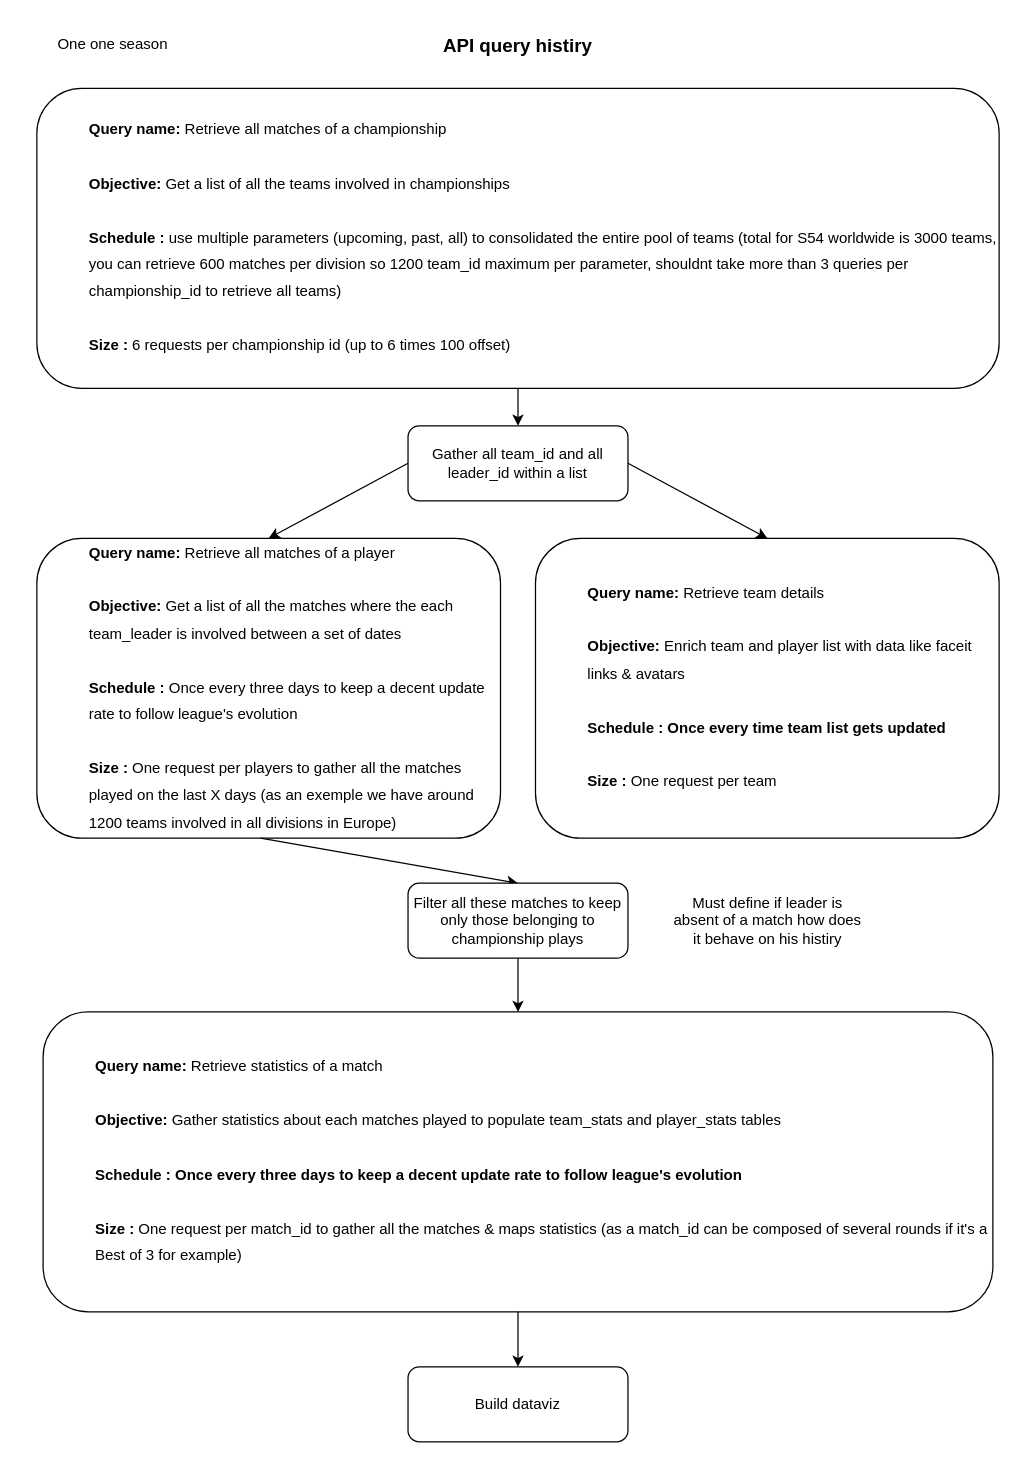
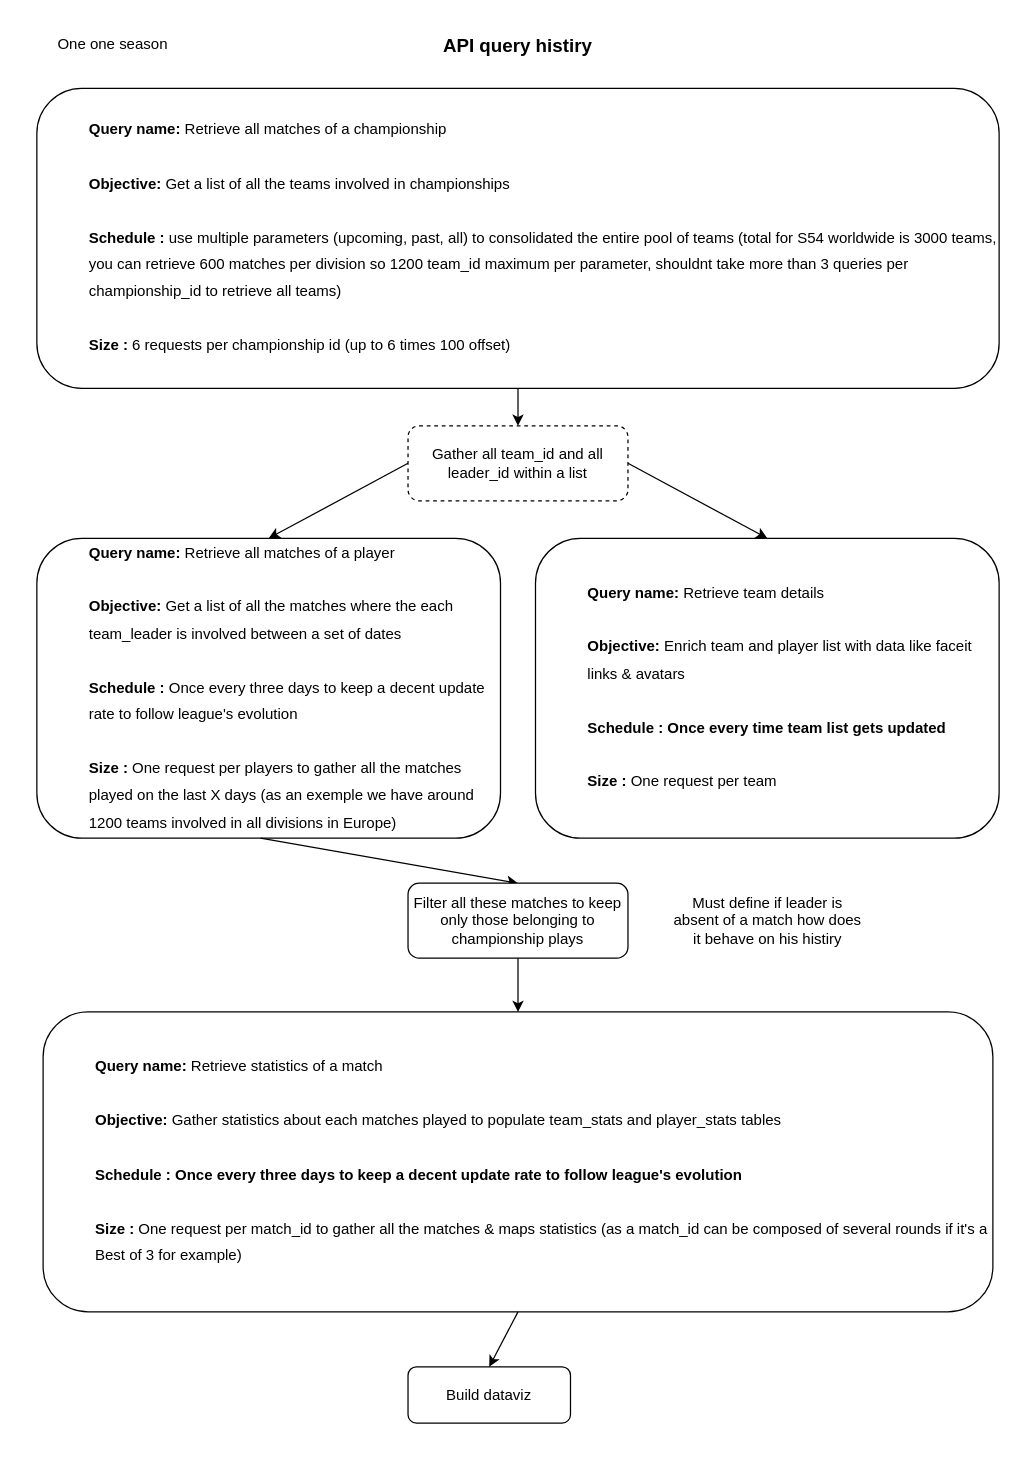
  <mxCell id="0" />
  <mxCell id="1" parent="0" />
  <mxCell id="2" value="&lt;blockquote style=&quot;margin: 0 0 0 40px; border: none; padding: 0px;&quot;&gt;&lt;div style=&quot;line-height: 180%;&quot;&gt;&lt;font style=&quot;color: light-dark(rgb(0, 0, 0), rgb(0, 102, 204));&quot;&gt;&lt;b&gt;Query name:&lt;/b&gt;&lt;/font&gt;&amp;nbsp;Retrieve all matches of a championship&lt;/div&gt;&lt;div style=&quot;line-height: 180%;&quot;&gt;&lt;br&gt;&lt;/div&gt;&lt;div style=&quot;line-height: 180%;&quot;&gt;&lt;font style=&quot;color: light-dark(rgb(0, 0, 0), rgb(0, 102, 204));&quot;&gt;&lt;b&gt;&lt;font style=&quot;&quot;&gt;Objective:&lt;/font&gt;&lt;/b&gt; &lt;/font&gt;Get a list of all the teams involved in championships&lt;/div&gt;&lt;/blockquote&gt;&lt;div style=&quot;line-height: 180%;&quot;&gt;&lt;br&gt;&lt;/div&gt;&lt;blockquote style=&quot;margin: 0 0 0 40px; border: none; padding: 0px;&quot;&gt;&lt;div style=&quot;line-height: 180%;&quot;&gt;&lt;b&gt;&lt;font style=&quot;color: light-dark(rgb(0, 0, 0), rgb(0, 102, 204));&quot;&gt;Schedule : &lt;/font&gt;&lt;/b&gt;use multiple parameters (upcoming, past, all)&amp;nbsp;to consolidated the entire pool of teams (total for S54 worldwide is 3000 teams, you can retrieve 600 matches per division so 1200 team_id maximum per parameter, shouldnt take more than 3 queries per championship_id to retrieve all teams)&lt;/div&gt;&lt;div style=&quot;line-height: 180%;&quot;&gt;&lt;br&gt;&lt;/div&gt;&lt;div style=&quot;line-height: 180%;&quot;&gt;&lt;b&gt;&lt;font style=&quot;color: light-dark(rgb(0, 0, 0), rgb(0, 102, 204));&quot;&gt;Size :&lt;/font&gt; &lt;/b&gt;6 requests per championship id (up to 6 times 100 offset)&lt;/div&gt;&lt;/blockquote&gt;" style="rounded=1;whiteSpace=wrap;html=1;align=left;" parent="1" vertex="1"><mxGeometry x="29" y="70" width="770" height="240" as="geometry" /></mxCell>
  <mxCell id="3" value="&lt;b&gt;&lt;font style=&quot;font-size: 15px;&quot;&gt;API query histiry&lt;/font&gt;&lt;/b&gt;" style="text;html=1;align=center;verticalAlign=middle;whiteSpace=wrap;rounded=0;" parent="1" vertex="1"><mxGeometry x="316" y="20" width="196" height="30" as="geometry" /></mxCell>
  <mxCell id="4" value="One one season" style="text;html=1;align=center;verticalAlign=middle;whiteSpace=wrap;rounded=0;" parent="1" vertex="1"><mxGeometry x="20" y="20" width="140" height="30" as="geometry" /></mxCell>
  <mxCell id="5" value="&lt;blockquote style=&quot;margin: 0 0 0 40px; border: none; padding: 0px;&quot;&gt;&lt;div style=&quot;line-height: 180%;&quot;&gt;&lt;font style=&quot;color: light-dark(rgb(0, 0, 0), rgb(0, 102, 204));&quot;&gt;&lt;b&gt;Query name:&lt;/b&gt;&lt;/font&gt;&amp;nbsp;&lt;span style=&quot;background-color: transparent; color: light-dark(rgb(0, 0, 0), rgb(255, 255, 255));&quot;&gt;Retrieve all matches of a player&lt;/span&gt;&lt;/div&gt;&lt;div style=&quot;line-height: 180%;&quot;&gt;&lt;br&gt;&lt;/div&gt;&lt;div style=&quot;line-height: 180%;&quot;&gt;&lt;font style=&quot;color: light-dark(rgb(0, 0, 0), rgb(0, 102, 204));&quot;&gt;&lt;b&gt;&lt;font style=&quot;&quot;&gt;Objective:&lt;/font&gt;&lt;/b&gt; &lt;/font&gt;Get a list of all the matches where the each team_leader is involved between a set of dates&lt;/div&gt;&lt;/blockquote&gt;&lt;div style=&quot;line-height: 180%;&quot;&gt;&lt;br&gt;&lt;/div&gt;&lt;blockquote style=&quot;margin: 0 0 0 40px; border: none; padding: 0px;&quot;&gt;&lt;div style=&quot;line-height: 180%;&quot;&gt;&lt;font style=&quot;font-weight: bold; color: light-dark(rgb(0, 0, 0), rgb(0, 102, 204));&quot;&gt;Schedule : &lt;/font&gt;&lt;font style=&quot;color: light-dark(rgb(0, 0, 0), rgb(255, 255, 255));&quot;&gt;Once every three days to keep a decent update rate to follow league's evolution&lt;/font&gt;&lt;/div&gt;&lt;div style=&quot;line-height: 180%;&quot;&gt;&lt;br&gt;&lt;/div&gt;&lt;div style=&quot;line-height: 180%;&quot;&gt;&lt;b&gt;&lt;font style=&quot;color: light-dark(rgb(0, 0, 0), rgb(0, 102, 204));&quot;&gt;Size :&lt;/font&gt; &lt;/b&gt;One request per players to gather all the matches played on the last X days (as an exemple we have around 1200 teams involved in all divisions in Europe)&lt;/div&gt;&lt;/blockquote&gt;" style="rounded=1;whiteSpace=wrap;html=1;align=left;" parent="1" vertex="1"><mxGeometry x="29" y="430" width="371" height="240" as="geometry" /></mxCell>
  <mxCell id="6" value="" style="endArrow=classic;html=1;rounded=0;entryX=0.5;entryY=0;entryDx=0;entryDy=0;exitX=0;exitY=0.5;exitDx=0;exitDy=0;" parent="1" source="7" target="5" edge="1"><mxGeometry width="50" height="50" relative="1" as="geometry"><mxPoint x="270" y="400" as="sourcePoint" /><mxPoint x="320" y="350" as="targetPoint" /></mxGeometry></mxCell>
- <mxCell id="7" value="Gather all team_id and all leader_id within a list" style="rounded=1;whiteSpace=wrap;html=1;" parent="1" vertex="1"><mxGeometry x="326" y="340" width="176" height="60" as="geometry" /></mxCell>
+ <mxCell id="7" value="Gather all team_id and all leader_id within a list" style="rounded=1;whiteSpace=wrap;html=1;dashed=1;" parent="1" vertex="1"><mxGeometry x="326" y="340" width="176" height="60" as="geometry" /></mxCell>
  <mxCell id="8" value="" style="endArrow=classic;html=1;rounded=0;entryX=0.5;entryY=0;entryDx=0;entryDy=0;exitX=0.5;exitY=1;exitDx=0;exitDy=0;" parent="1" target="9" edge="1"><mxGeometry width="50" height="50" relative="1" as="geometry"><mxPoint x="208" y="670" as="sourcePoint" /><mxPoint x="208" y="790" as="targetPoint" /></mxGeometry></mxCell>
  <mxCell id="9" value="Filter all these matches to keep only those belonging to championship plays" style="rounded=1;whiteSpace=wrap;html=1;" parent="1" vertex="1"><mxGeometry x="326" y="706" width="176" height="60" as="geometry" /></mxCell>
  <mxCell id="10" value="&lt;blockquote style=&quot;margin: 0 0 0 40px; border: none; padding: 0px;&quot;&gt;&lt;div style=&quot;line-height: 180%;&quot;&gt;&lt;font style=&quot;color: light-dark(rgb(0, 0, 0), rgb(0, 102, 204));&quot;&gt;&lt;b&gt;Query name:&lt;/b&gt;&lt;/font&gt;&amp;nbsp;&lt;span style=&quot;background-color: transparent; color: light-dark(rgb(0, 0, 0), rgb(255, 255, 255));&quot;&gt;Retrieve team details&lt;/span&gt;&lt;/div&gt;&lt;div style=&quot;line-height: 180%;&quot;&gt;&lt;br&gt;&lt;/div&gt;&lt;div style=&quot;line-height: 180%;&quot;&gt;&lt;font style=&quot;color: light-dark(rgb(0, 0, 0), rgb(0, 102, 204));&quot;&gt;&lt;b&gt;&lt;font style=&quot;&quot;&gt;Objective:&lt;/font&gt;&lt;/b&gt; &lt;/font&gt;Enrich team and player list with data like faceit links &amp;amp; avatars&lt;/div&gt;&lt;/blockquote&gt;&lt;div style=&quot;line-height: 180%;&quot;&gt;&lt;br&gt;&lt;/div&gt;&lt;blockquote style=&quot;margin: 0 0 0 40px; border: none; padding: 0px;&quot;&gt;&lt;div style=&quot;line-height: 180%;&quot;&gt;&lt;b&gt;&lt;font style=&quot;color: light-dark(rgb(0, 0, 0), rgb(0, 102, 204));&quot;&gt;Schedule : &lt;/font&gt;&lt;font style=&quot;color: light-dark(rgb(0, 0, 0), rgb(255, 255, 255));&quot;&gt;Once every time team list gets updated&lt;/font&gt;&lt;/b&gt;&lt;/div&gt;&lt;div style=&quot;line-height: 180%;&quot;&gt;&lt;br&gt;&lt;/div&gt;&lt;div style=&quot;line-height: 180%;&quot;&gt;&lt;b&gt;&lt;font style=&quot;color: light-dark(rgb(0, 0, 0), rgb(0, 102, 204));&quot;&gt;Size :&lt;/font&gt; &lt;/b&gt;One request per team&amp;nbsp;&lt;/div&gt;&lt;/blockquote&gt;" style="rounded=1;whiteSpace=wrap;html=1;align=left;" parent="1" vertex="1"><mxGeometry x="428" y="430" width="371" height="240" as="geometry" /></mxCell>
  <mxCell id="11" value="" style="endArrow=classic;html=1;rounded=0;entryX=0.5;entryY=0;entryDx=0;entryDy=0;exitX=1;exitY=0.5;exitDx=0;exitDy=0;" parent="1" source="7" target="10" edge="1"><mxGeometry width="50" height="50" relative="1" as="geometry"><mxPoint x="351" y="420" as="sourcePoint" /><mxPoint x="240" y="480" as="targetPoint" /></mxGeometry></mxCell>
  <mxCell id="12" value="" style="endArrow=classic;html=1;rounded=0;entryX=0.5;entryY=0;entryDx=0;entryDy=0;exitX=0.5;exitY=1;exitDx=0;exitDy=0;" parent="1" source="2" target="7" edge="1"><mxGeometry width="50" height="50" relative="1" as="geometry"><mxPoint x="431" y="400" as="sourcePoint" /><mxPoint x="320" y="460" as="targetPoint" /></mxGeometry></mxCell>
  <mxCell id="13" value="&lt;blockquote style=&quot;margin: 0 0 0 40px; border: none; padding: 0px;&quot;&gt;&lt;div style=&quot;line-height: 180%;&quot;&gt;&lt;font style=&quot;color: light-dark(rgb(0, 0, 0), rgb(0, 102, 204));&quot;&gt;&lt;b&gt;Query name:&lt;/b&gt;&lt;/font&gt;&amp;nbsp;&lt;span style=&quot;background-color: transparent; color: light-dark(rgb(0, 0, 0), rgb(255, 255, 255));&quot;&gt;Retrieve statistics of a match&lt;/span&gt;&lt;/div&gt;&lt;div style=&quot;line-height: 180%;&quot;&gt;&lt;br&gt;&lt;/div&gt;&lt;div style=&quot;line-height: 180%;&quot;&gt;&lt;font style=&quot;color: light-dark(rgb(0, 0, 0), rgb(0, 102, 204));&quot;&gt;&lt;b&gt;&lt;font style=&quot;&quot;&gt;Objective:&lt;/font&gt;&lt;/b&gt;&amp;nbsp;&lt;/font&gt;&lt;font style=&quot;&quot;&gt;Gather statistics about each matches played to populate team_stats and player_stats tables&lt;br&gt;&lt;br&gt;&lt;/font&gt;&lt;/div&gt;&lt;/blockquote&gt;&lt;blockquote style=&quot;margin: 0 0 0 40px; border: none; padding: 0px;&quot;&gt;&lt;div style=&quot;line-height: 180%;&quot;&gt;&lt;b&gt;&lt;font style=&quot;color: light-dark(rgb(0, 0, 0), rgb(0, 102, 204));&quot;&gt;Schedule : &lt;/font&gt;&lt;font style=&quot;color: light-dark(rgb(0, 0, 0), rgb(255, 255, 255));&quot;&gt;Once every three days to keep a decent update rate to follow league's evolution&lt;/font&gt;&lt;/b&gt;&lt;/div&gt;&lt;div style=&quot;line-height: 180%;&quot;&gt;&lt;br&gt;&lt;/div&gt;&lt;div style=&quot;line-height: 180%;&quot;&gt;&lt;b&gt;&lt;font style=&quot;color: light-dark(rgb(0, 0, 0), rgb(0, 102, 204));&quot;&gt;Size :&lt;/font&gt; &lt;/b&gt;One request per match_id to gather all the matches &amp;amp; maps statistics (as a match_id can be composed of several rounds if it's a Best of 3 for example)&lt;/div&gt;&lt;/blockquote&gt;" style="rounded=1;whiteSpace=wrap;html=1;align=left;" parent="1" vertex="1"><mxGeometry x="34" y="809" width="760" height="240" as="geometry" /></mxCell>
  <mxCell id="14" value="" style="endArrow=classic;html=1;rounded=0;entryX=0.5;entryY=0;entryDx=0;entryDy=0;exitX=0.5;exitY=1;exitDx=0;exitDy=0;" parent="1" source="9" target="13" edge="1"><mxGeometry width="50" height="50" relative="1" as="geometry"><mxPoint x="410" y="780" as="sourcePoint" /><mxPoint x="516" y="800" as="targetPoint" /></mxGeometry></mxCell>
- <mxCell id="15" value="Build dataviz" style="rounded=1;whiteSpace=wrap;html=1;" parent="1" vertex="1"><mxGeometry x="326" y="1093" width="176" height="60" as="geometry" /></mxCell>
+ <mxCell id="15" value="Build dataviz" style="rounded=1;whiteSpace=wrap;html=1;" parent="1" vertex="1"><mxGeometry x="326" y="1093" width="130" height="45" as="geometry" /></mxCell>
  <mxCell id="16" value="" style="endArrow=classic;html=1;rounded=0;exitX=0.5;exitY=1;exitDx=0;exitDy=0;entryX=0.5;entryY=0;entryDx=0;entryDy=0;" parent="1" source="13" target="15" edge="1"><mxGeometry width="50" height="50" relative="1" as="geometry"><mxPoint x="310" y="1120" as="sourcePoint" /><mxPoint x="414" y="1160" as="targetPoint" /></mxGeometry></mxCell>
  <mxCell id="17" value="Must define if leader is absent of a match how does it behave on his histiry" style="text;html=1;align=center;verticalAlign=middle;whiteSpace=wrap;rounded=0;" parent="1" vertex="1"><mxGeometry x="533.5" y="721" width="160" height="30" as="geometry" /></mxCell>
